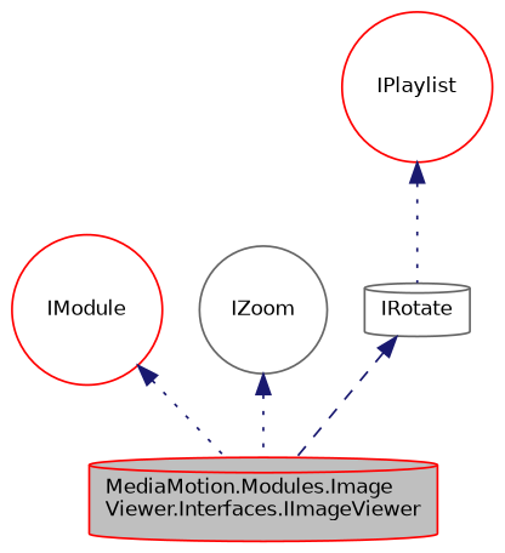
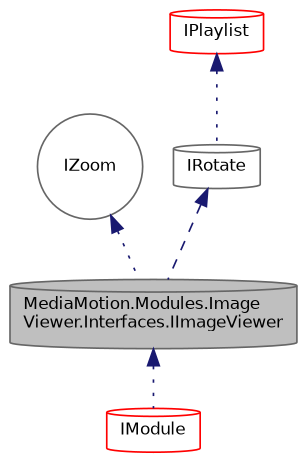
  digraph {
    node [color=gray40 fillcolor=white fontname=Helvetica fontsize=10 shape=circle style=filled]
    edge [color=midnightblue dir=back fontname=Helvetica fontsize=10 labelfontname=Helvetica labelfontsize=10 style=dotted]
-   n1 [color=red fillcolor=grey75 fontcolor=black height=0.2 label="MediaMotion.Modules.Image\lViewer.Interfaces.IImageViewer" shape=cylinder width=0.4]
-   n2 [color=red height=0.2 label=IModule width=0.4]
+   n1 [fillcolor=grey75 fontcolor=black height=0.2 label="MediaMotion.Modules.Image\lViewer.Interfaces.IImageViewer" shape=cylinder width=0.4]
+   n2 [color=red height=0.2 label=IModule shape=cylinder width=0.4]
    n3 [height=0.2 label=IZoom width=0.4]
    n4 [height=0.2 label=IRotate shape=cylinder width=0.4]
-   n5 [color=red height=0.2 label=IPlaylist width=0.4]
-   n2 -> n1
+   n5 [color=red height=0.2 label=IPlaylist shape=cylinder width=0.4]
+   n1 -> n2
    n3 -> n1
    n4 -> n1 [style=dashed]
    n5 -> n4
  }
